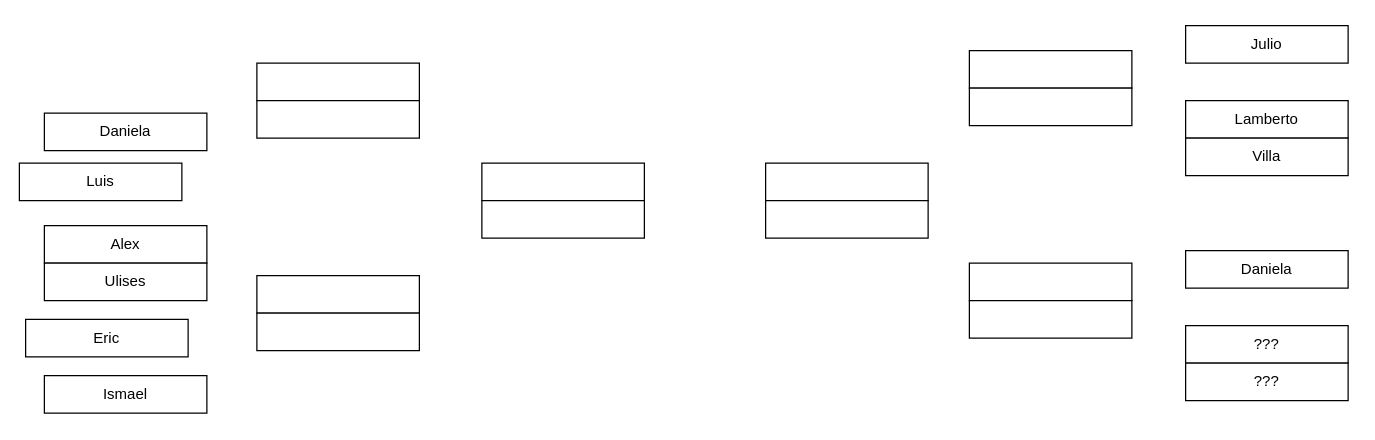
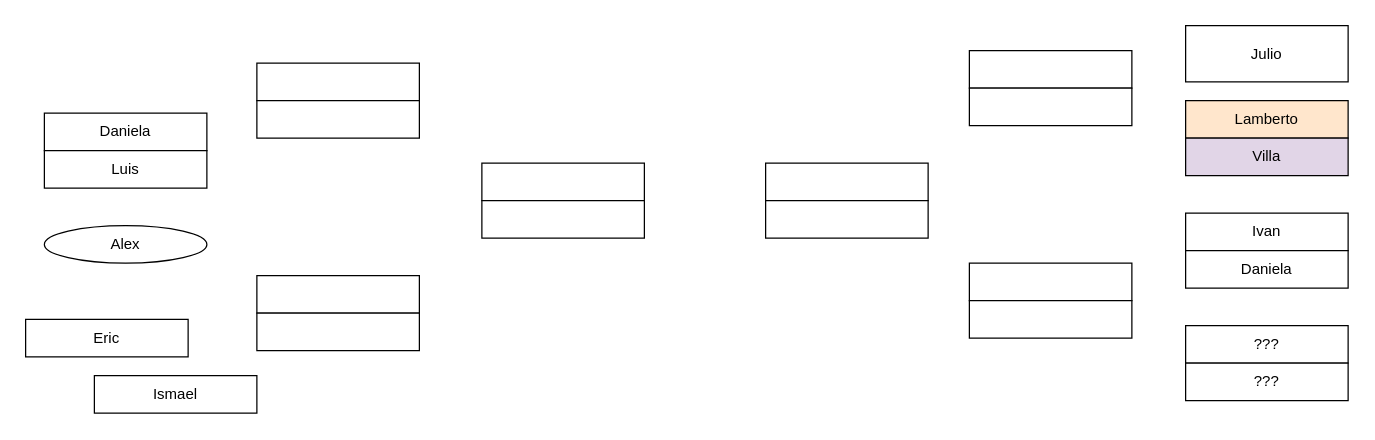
  <mxCell id="0" />
  <mxCell id="1" parent="0" />
  <mxCell id="2" value="Daniela" style="rounded=0;whiteSpace=wrap;html=1;" parent="1" vertex="1"><mxGeometry x="35" y="90" width="130" height="30" as="geometry" /></mxCell>
- <mxCell id="3" value="Luis" style="rounded=0;whiteSpace=wrap;html=1;" parent="1" vertex="1"><mxGeometry x="15" y="130" width="130" height="30" as="geometry" /></mxCell>
- <mxCell id="4" value="Alex" style="rounded=0;whiteSpace=wrap;html=1;" parent="1" vertex="1"><mxGeometry x="35" y="180" width="130" height="30" as="geometry" /></mxCell>
- <mxCell id="5" value="Ulises" style="rounded=0;whiteSpace=wrap;html=1;" parent="1" vertex="1"><mxGeometry x="35" y="210" width="130" height="30" as="geometry" /></mxCell>
+ <mxCell id="3" value="Luis" style="rounded=0;whiteSpace=wrap;html=1;" parent="1" vertex="1"><mxGeometry x="35" y="120" width="130" height="30" as="geometry" /></mxCell>
+ <mxCell id="4" value="Alex" style="ellipse;whiteSpace=wrap;html=1;" parent="1" vertex="1"><mxGeometry x="35" y="180" width="130" height="30" as="geometry" /></mxCell>
  <mxCell id="6" value="Eric" style="rounded=0;whiteSpace=wrap;html=1;" parent="1" vertex="1"><mxGeometry x="20" y="255" width="130" height="30" as="geometry" /></mxCell>
- <mxCell id="7" value="Ismael" style="rounded=0;whiteSpace=wrap;html=1;" parent="1" vertex="1"><mxGeometry x="35" y="300" width="130" height="30" as="geometry" /></mxCell>
+ <mxCell id="7" value="Ismael" style="rounded=0;whiteSpace=wrap;html=1;" parent="1" vertex="1"><mxGeometry x="75" y="300" width="130" height="30" as="geometry" /></mxCell>
  <mxCell id="8" value="" style="rounded=0;whiteSpace=wrap;html=1;" parent="1" vertex="1"><mxGeometry x="205" y="50" width="130" height="30" as="geometry" /></mxCell>
  <mxCell id="9" value="" style="rounded=0;whiteSpace=wrap;html=1;" parent="1" vertex="1"><mxGeometry x="205" y="80" width="130" height="30" as="geometry" /></mxCell>
  <mxCell id="10" value="" style="rounded=0;whiteSpace=wrap;html=1;" parent="1" vertex="1"><mxGeometry x="385" y="130" width="130" height="30" as="geometry" /></mxCell>
  <mxCell id="11" value="" style="rounded=0;whiteSpace=wrap;html=1;" parent="1" vertex="1"><mxGeometry x="385" y="160" width="130" height="30" as="geometry" /></mxCell>
  <mxCell id="12" value="" style="rounded=0;whiteSpace=wrap;html=1;" parent="1" vertex="1"><mxGeometry x="205" y="220" width="130" height="30" as="geometry" /></mxCell>
  <mxCell id="13" value="" style="rounded=0;whiteSpace=wrap;html=1;" parent="1" vertex="1"><mxGeometry x="205" y="250" width="130" height="30" as="geometry" /></mxCell>
- <mxCell id="14" value="Julio" style="rounded=0;whiteSpace=wrap;html=1;" parent="1" vertex="1"><mxGeometry x="948" y="20" width="130" height="30" as="geometry" /></mxCell>
- <mxCell id="15" value="Lamberto" style="rounded=0;whiteSpace=wrap;html=1;" parent="1" vertex="1"><mxGeometry x="948" y="80" width="130" height="30" as="geometry" /></mxCell>
- <mxCell id="16" value="Villa" style="rounded=0;whiteSpace=wrap;html=1;" parent="1" vertex="1"><mxGeometry x="948" y="110" width="130" height="30" as="geometry" /></mxCell>
+ <mxCell id="14" value="Julio" style="rounded=0;whiteSpace=wrap;html=1;" parent="1" vertex="1"><mxGeometry x="948" y="20" width="130" height="45" as="geometry" /></mxCell>
+ <mxCell id="15" value="Lamberto" style="rounded=0;whiteSpace=wrap;html=1;fillColor=#ffe6cc;" parent="1" vertex="1"><mxGeometry x="948" y="80" width="130" height="30" as="geometry" /></mxCell>
+ <mxCell id="16" value="Villa" style="rounded=0;whiteSpace=wrap;html=1;fillColor=#e1d5e7;" parent="1" vertex="1"><mxGeometry x="948" y="110" width="130" height="30" as="geometry" /></mxCell>
+ <mxCell id="17" value="Ivan" style="rounded=0;whiteSpace=wrap;html=1;" parent="1" vertex="1"><mxGeometry x="948" y="170" width="130" height="30" as="geometry" /></mxCell>
  <mxCell id="18" value="Daniela" style="rounded=0;whiteSpace=wrap;html=1;" parent="1" vertex="1"><mxGeometry x="948" y="200" width="130" height="30" as="geometry" /></mxCell>
  <mxCell id="19" value="???" style="rounded=0;whiteSpace=wrap;html=1;" parent="1" vertex="1"><mxGeometry x="948" y="260" width="130" height="30" as="geometry" /></mxCell>
  <mxCell id="20" value="???" style="rounded=0;whiteSpace=wrap;html=1;" parent="1" vertex="1"><mxGeometry x="948" y="290" width="130" height="30" as="geometry" /></mxCell>
  <mxCell id="21" value="" style="rounded=0;whiteSpace=wrap;html=1;" parent="1" vertex="1"><mxGeometry x="775" y="40" width="130" height="30" as="geometry" /></mxCell>
  <mxCell id="22" value="" style="rounded=0;whiteSpace=wrap;html=1;" parent="1" vertex="1"><mxGeometry x="775" y="70" width="130" height="30" as="geometry" /></mxCell>
  <mxCell id="23" value="" style="rounded=0;whiteSpace=wrap;html=1;" parent="1" vertex="1"><mxGeometry x="612" y="130" width="130" height="30" as="geometry" /></mxCell>
  <mxCell id="24" value="" style="rounded=0;whiteSpace=wrap;html=1;" parent="1" vertex="1"><mxGeometry x="612" y="160" width="130" height="30" as="geometry" /></mxCell>
  <mxCell id="25" value="" style="rounded=0;whiteSpace=wrap;html=1;" parent="1" vertex="1"><mxGeometry x="775" y="210" width="130" height="30" as="geometry" /></mxCell>
  <mxCell id="26" value="" style="rounded=0;whiteSpace=wrap;html=1;" parent="1" vertex="1"><mxGeometry x="775" y="240" width="130" height="30" as="geometry" /></mxCell>
